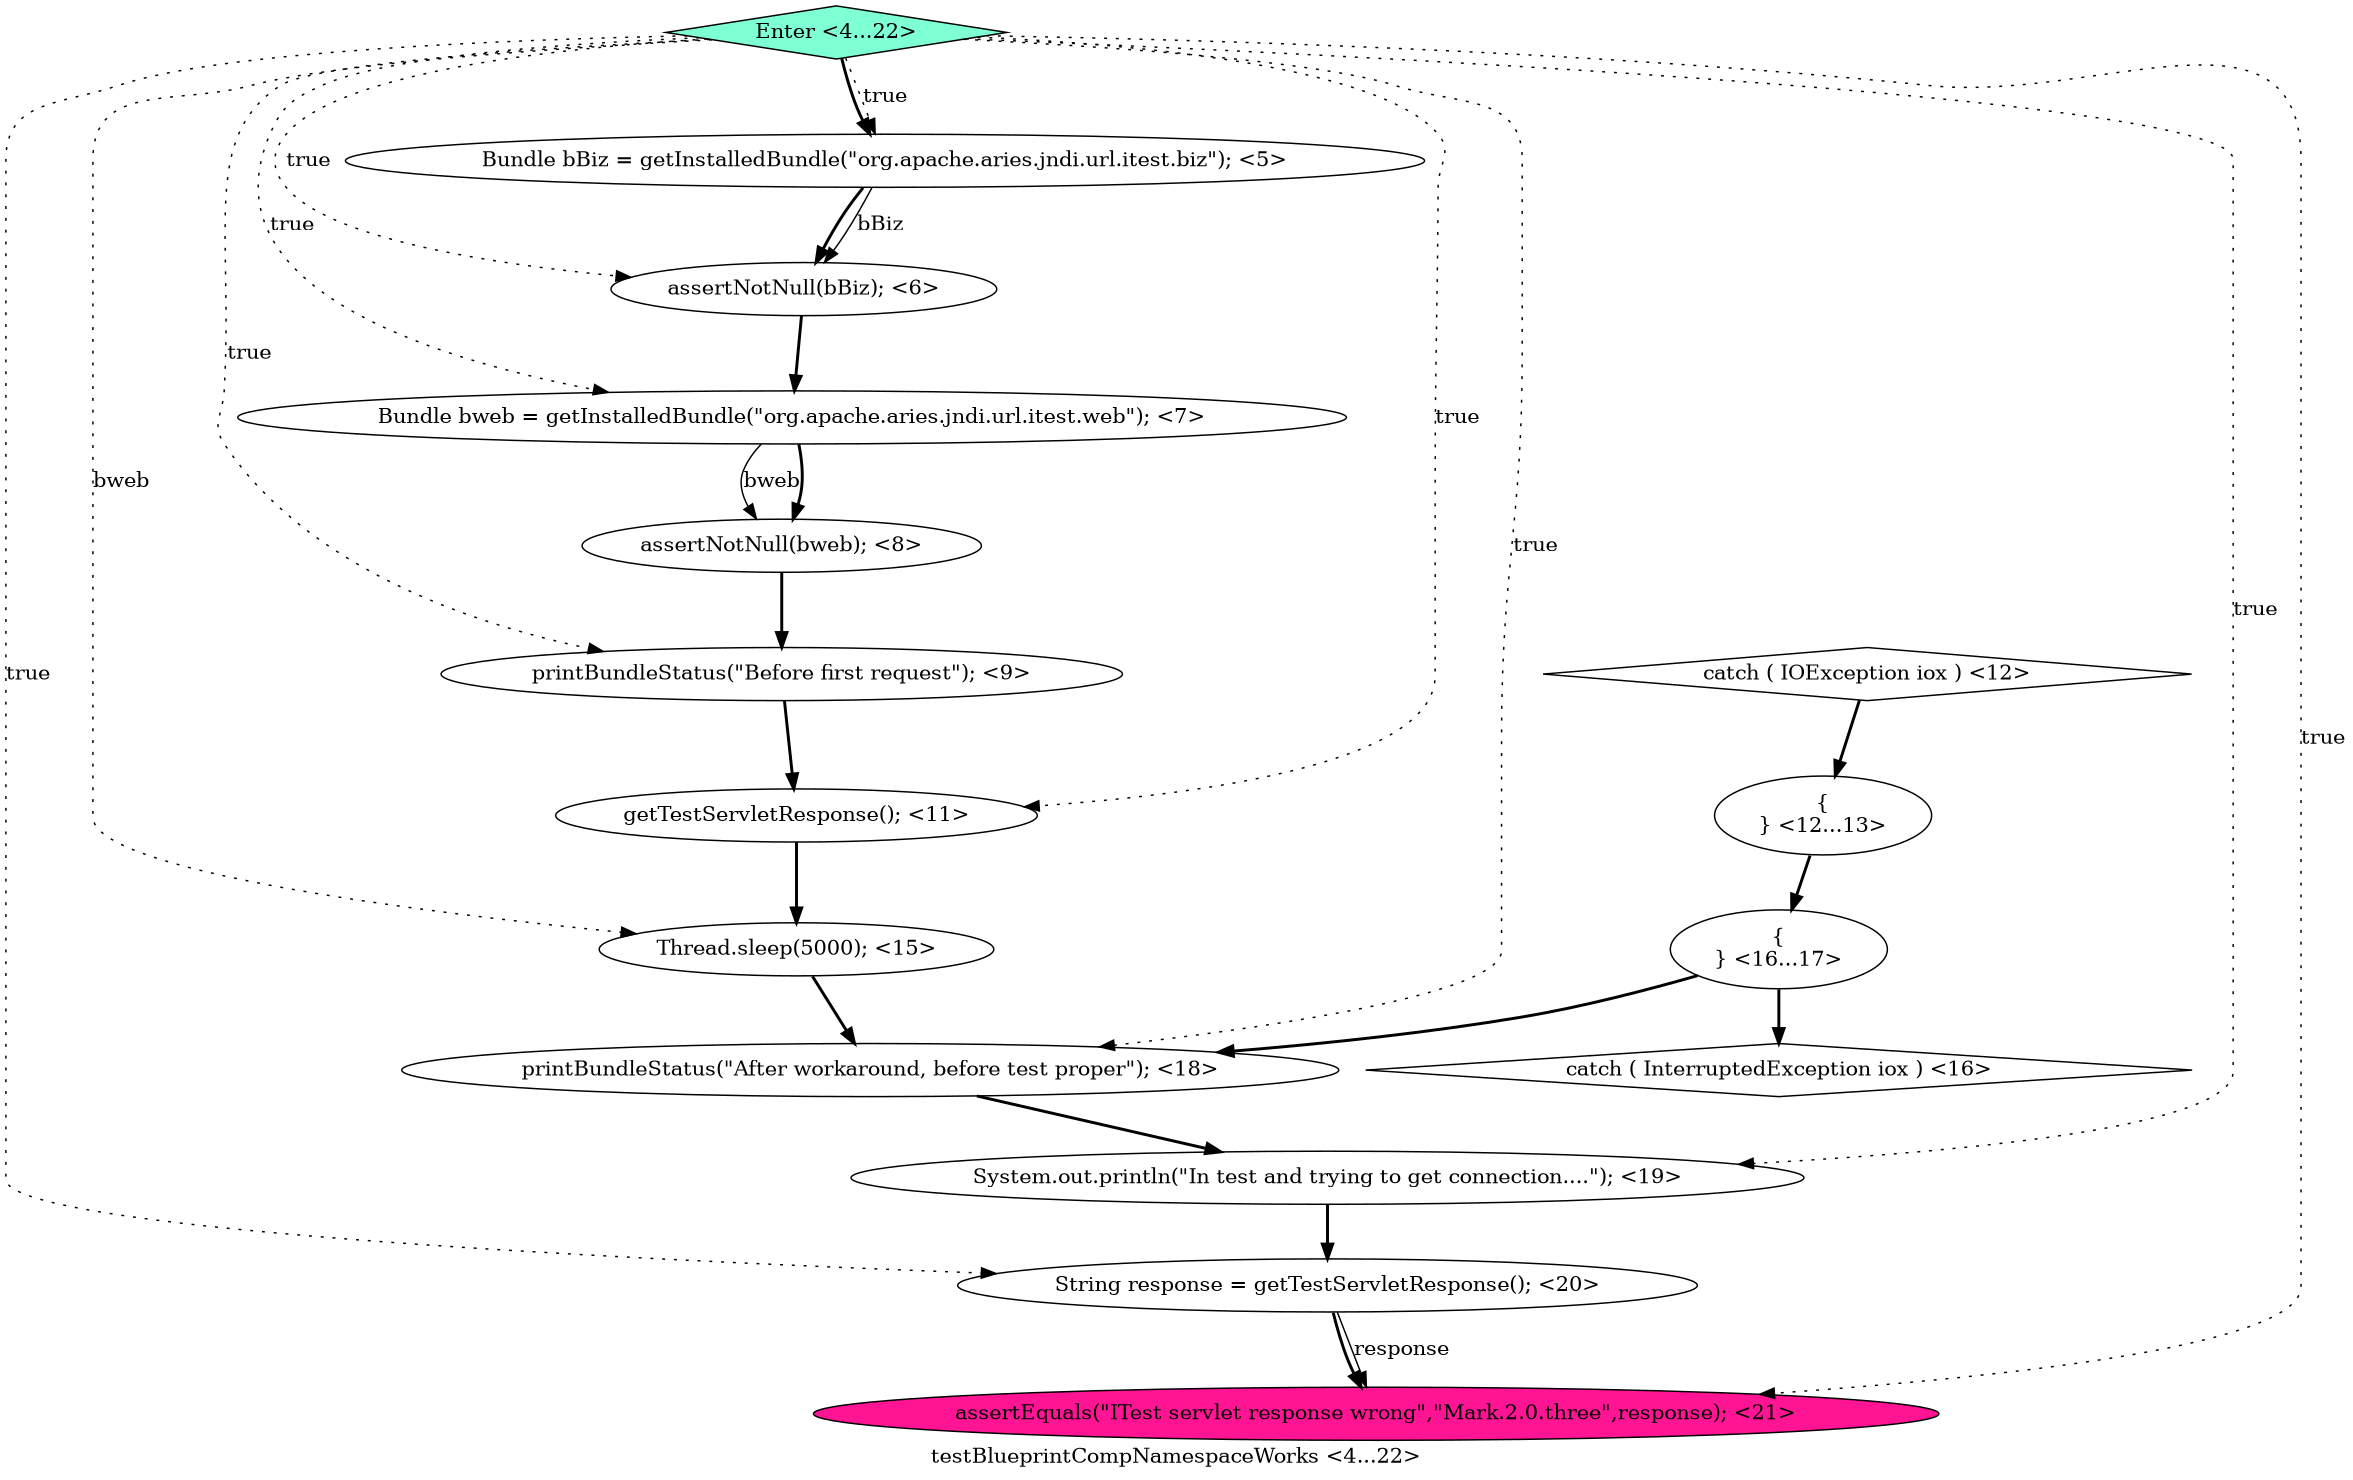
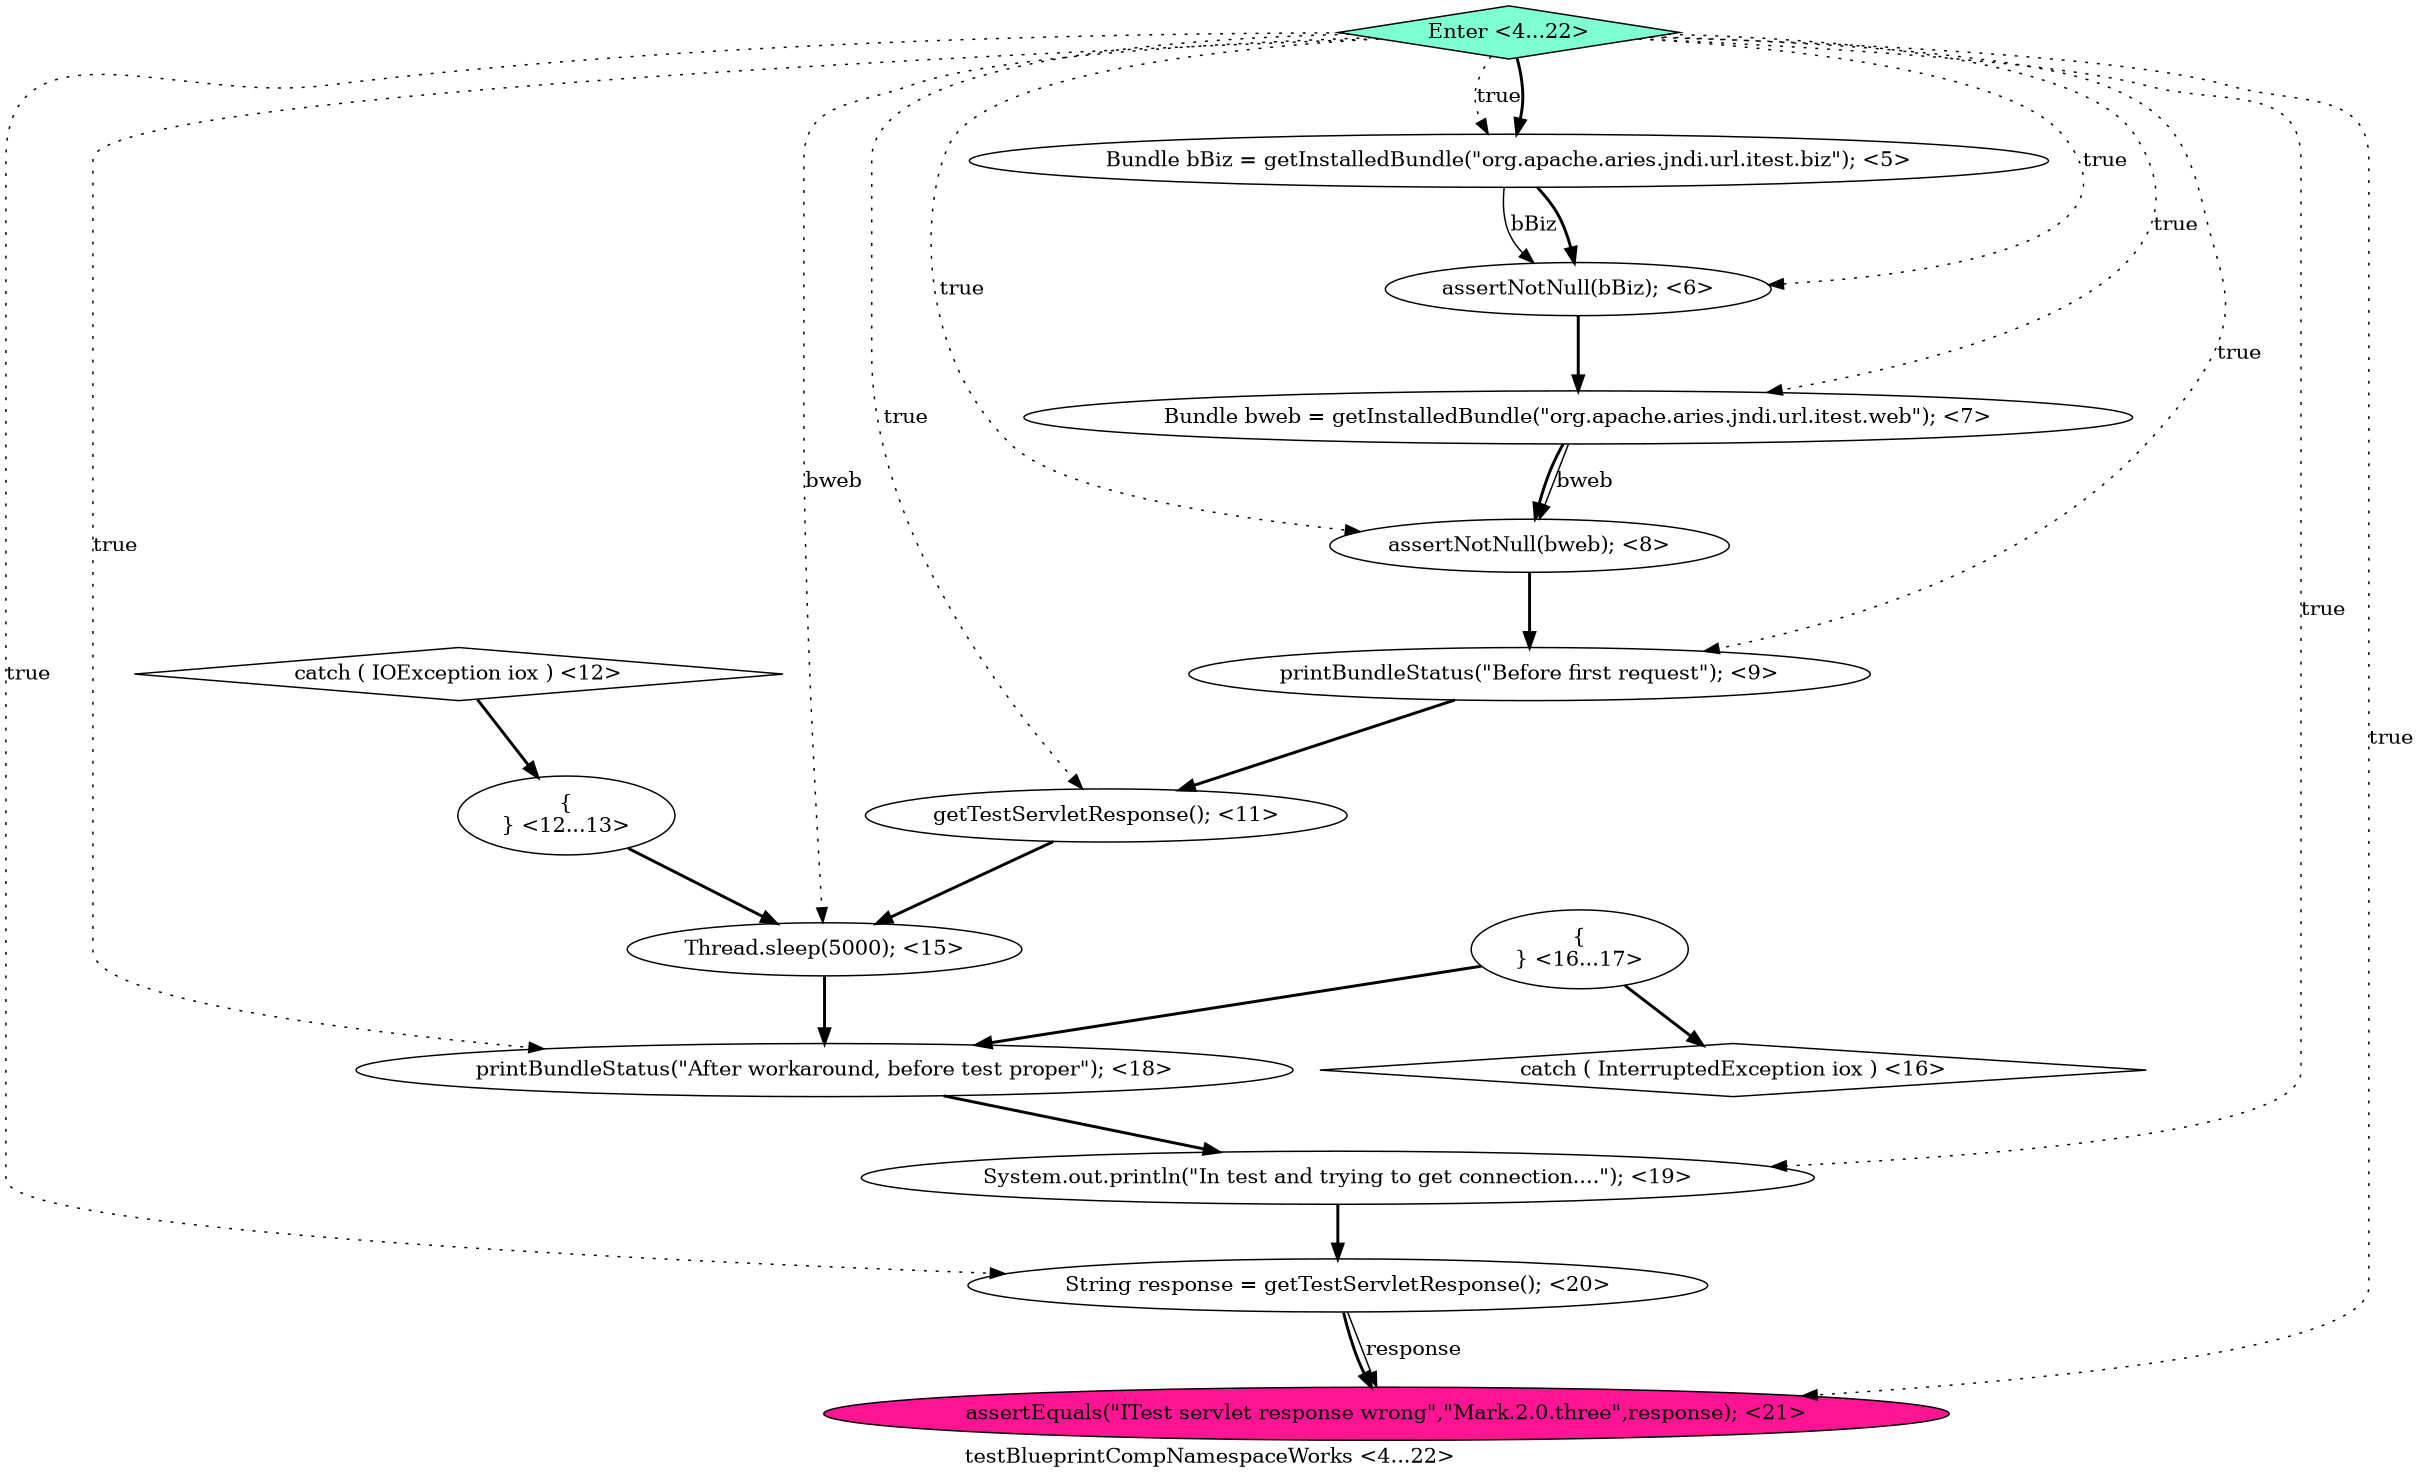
  digraph {
    label="testBlueprintCompNamespaceWorks <4...22>"
    node [fillcolor=white shape=ellipse style=filled]
    edge [style=bold]
    n1 [label="Bundle bBiz = getInstalledBundle(\"org.apache.aries.jndi.url.itest.biz\"); <5>"]
    n2 [label="assertNotNull(bBiz); <6>"]
    n3 [label="Bundle bweb = getInstalledBundle(\"org.apache.aries.jndi.url.itest.web\"); <7>"]
    n4 [label="assertNotNull(bweb); <8>"]
    n5 [label="{\n} <12...13>"]
    n6 [label="Thread.sleep(5000); <15>"]
    n7 [label="printBundleStatus(\"After workaround, before test proper\"); <18>"]
    n8 [label="printBundleStatus(\"Before first request\"); <9>"]
    n9 [label="catch ( IOException iox ) <12>" shape=diamond]
    n10 [label="System.out.println(\"In test and trying to get connection....\"); <19>"]
    n11 [label="catch ( InterruptedException iox ) <16>" shape=diamond]
    n12 [label="{\n} <16...17>"]
    n13 [label="getTestServletResponse(); <11>"]
    n14 [label="String response = getTestServletResponse(); <20>"]
    n15 [fillcolor=deeppink label="assertEquals(\"ITest servlet response wrong\",\"Mark.2.0.three\",response); <21>"]
    n16 [fillcolor=aquamarine label="Enter <4...22>" shape=diamond]
    n1 -> n2 [label=bBiz style=solid]
    n1 -> n2
    n2 -> n3
    n3 -> n4 [label=bweb style=solid]
    n3 -> n4
    n4 -> n8
-   n5 -> n12
+   n5 -> n6
    n6 -> n7
    n7 -> n10
    n8 -> n13
    n9 -> n5
    n10 -> n14
    n12 -> n7
    n12 -> n11
    n13 -> n6
    n14 -> n15 [label=response style=solid]
    n14 -> n15
    n16 -> n1 [label=true style=dotted]
    n16 -> n1
    n16 -> n2 [label=true style=dotted]
    n16 -> n3 [label=true style=dotted]
+   n16 -> n4 [label=true style=dotted]
    n16 -> n6 [label=bweb style=dotted]
    n16 -> n7 [label=true style=dotted]
    n16 -> n8 [label=true style=dotted]
    n16 -> n10 [label=true style=dotted]
    n16 -> n13 [label=true style=dotted]
    n16 -> n14 [label=true style=dotted]
    n16 -> n15 [label=true style=dotted]
  }
